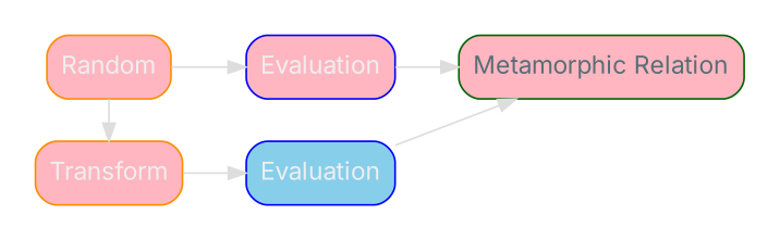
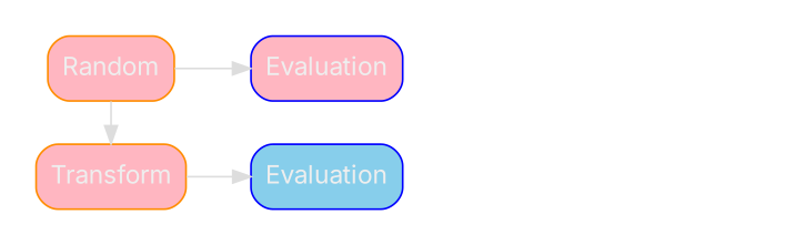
  digraph {
    rankdir=LR
    node [color=darkorange fillcolor=lightpink fontcolor="#eeeeee" fontname="Inter,Arial" shape=rectangle style="rounded,filled"]
    edge [color="#dddddd" fontcolor="#000000" fontname="Inter,Arial" fontsize=11]
    n1 [label=Random]
    Evaluation [color=blue]
-   n3 [color=darkgreen fontcolor="#586E75" label="Metamorphic Relation"]
    n4 [label=Transform]
    n5 [color=blue fillcolor=skyblue label=Evaluation]
    subgraph cluster_1 {
      color=transparent
      n1
      Evaluation
-     n3
    }
    subgraph cluster_2 {
      color=transparent
      n4
      n5
    }
    n1 -> Evaluation
    n1 -> n4 [constraint=false]
-   Evaluation -> n3
    n4 -> n5
-   n5 -> n3
  }
